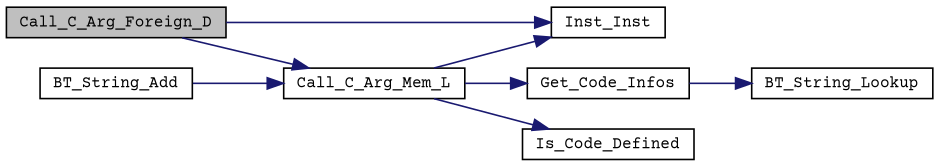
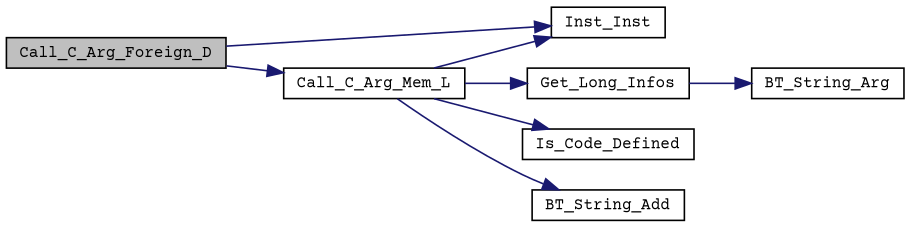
  digraph {
    fontname="Courier Prime"
    rankdir=LR
    node [color=black fillcolor=white fontname="Courier Prime" fontsize=10 shape=record style=filled]
    edge [color=midnightblue fontname="Courier Prime" fontsize=10 labelfontname=Helvetica labelfontsize=10 style=solid]
    n1 [fillcolor=grey75 fontcolor=black height=0.2 label=Call_C_Arg_Foreign_D width=0.4]
    n2 [height=0.2 label=Call_C_Arg_Mem_L width=0.4]
    n3 [height=0.2 label=Inst_Inst width=0.4]
-   n4 [height=0.2 label=Get_Code_Infos width=0.4]
+   n4 [height=0.2 label=Get_Long_Infos width=0.4]
    n5 [height=0.2 label=Is_Code_Defined width=0.4]
    n6 [height=0.2 label=BT_String_Add width=0.4]
-   n7 [height=0.2 label=BT_String_Lookup width=0.4]
+   n7 [height=0.2 label=BT_String_Arg width=0.4]
    n1 -> n2
    n1 -> n3
    n2 -> n3
    n2 -> n4
    n2 -> n5
-   n6 -> n2
+   n2 -> n6
    n4 -> n7
  }
